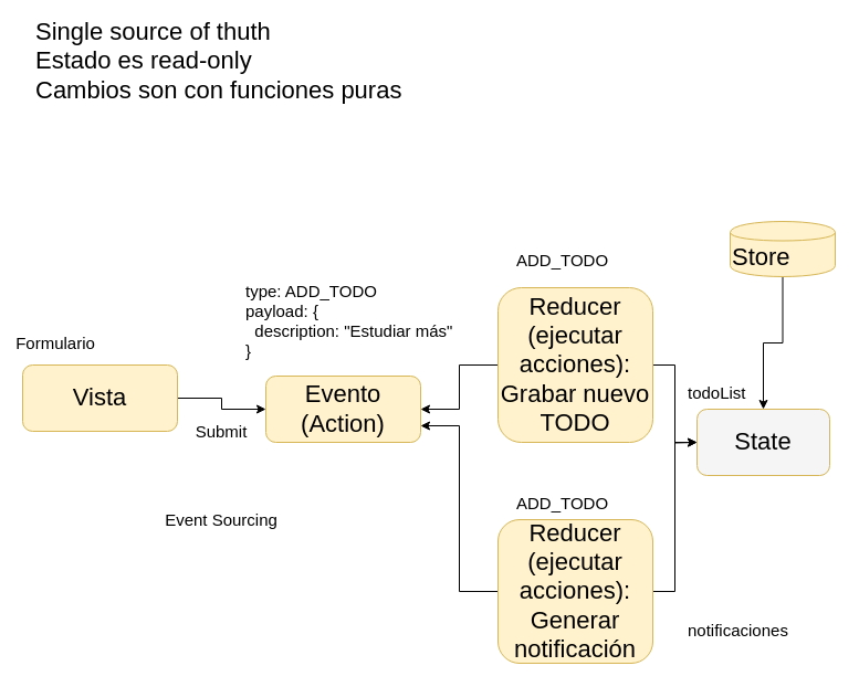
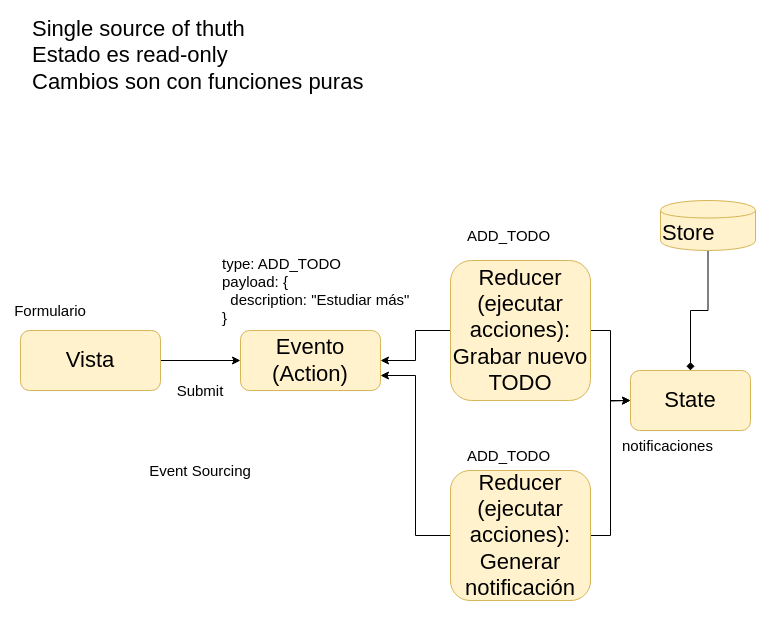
  <mxCell id="0" />
  <mxCell id="1" parent="0" />
  <mxCell id="2" value="Single source of thuth&lt;br&gt;Estado es read-only&lt;br&gt;Cambios son con funciones puras" style="text;html=1;strokeColor=none;fillColor=none;align=left;verticalAlign=middle;whiteSpace=wrap;rounded=0;fontSize=22;" vertex="1" parent="1"><mxGeometry x="30" y="20" width="480" height="70" as="geometry" /></mxCell>
- <mxCell id="3" value="" style="edgeStyle=orthogonalEdgeStyle;rounded=0;orthogonalLoop=1;jettySize=auto;html=1;fontSize=22;entryX=0.5;entryY=0;entryDx=0;entryDy=0;" edge="1" parent="1" source="4" target="5"><mxGeometry relative="1" as="geometry"><mxPoint x="670" y="170" as="targetPoint" /></mxGeometry></mxCell>
+ <mxCell id="3" value="" style="edgeStyle=orthogonalEdgeStyle;rounded=0;orthogonalLoop=1;jettySize=auto;html=1;fontSize=22;entryX=0.5;entryY=0;entryDx=0;entryDy=0;endArrow=diamond;" edge="1" parent="1" source="4" target="5"><mxGeometry relative="1" as="geometry"><mxPoint x="670" y="170" as="targetPoint" /></mxGeometry></mxCell>
  <mxCell id="4" value="Store" style="shape=cylinder;whiteSpace=wrap;html=1;boundedLbl=1;backgroundOutline=1;fontSize=22;align=left;fillColor=#fff2cc;strokeColor=#d6b656;" vertex="1" parent="1"><mxGeometry x="660" y="200" width="95" height="50" as="geometry" /></mxCell>
- <mxCell id="5" value="State" style="rounded=1;whiteSpace=wrap;html=1;fontSize=22;align=center;fillColor=#f5f5f5;strokeColor=#d6b656;" vertex="1" parent="1"><mxGeometry x="630" y="370" width="120" height="60" as="geometry" /></mxCell>
+ <mxCell id="5" value="State" style="rounded=1;whiteSpace=wrap;html=1;fontSize=22;align=center;fillColor=#fff2cc;strokeColor=#d6b656;" vertex="1" parent="1"><mxGeometry x="630" y="370" width="120" height="60" as="geometry" /></mxCell>
  <mxCell id="6" value="" style="edgeStyle=orthogonalEdgeStyle;rounded=0;orthogonalLoop=1;jettySize=auto;html=1;fontSize=22;" edge="1" parent="1" source="7" target="8"><mxGeometry relative="1" as="geometry" /></mxCell>
  <mxCell id="7" value="Vista" style="rounded=1;whiteSpace=wrap;html=1;fontSize=22;align=center;fillColor=#fff2cc;strokeColor=#d6b656;" vertex="1" parent="1"><mxGeometry x="20" y="330" width="140" height="60" as="geometry" /></mxCell>
- <mxCell id="8" value="Evento&lt;br&gt;(Action)" style="rounded=1;whiteSpace=wrap;html=1;fontSize=22;align=center;fillColor=#fff2cc;strokeColor=#d6b656;" vertex="1" parent="1"><mxGeometry x="240" y="340" width="140" height="60" as="geometry" /></mxCell>
+ <mxCell id="8" value="Evento&lt;br&gt;(Action)" style="rounded=1;whiteSpace=wrap;html=1;fontSize=22;align=center;fillColor=#fff2cc;strokeColor=#d6b656;" vertex="1" parent="1"><mxGeometry x="240" y="330" width="140" height="60" as="geometry" /></mxCell>
  <mxCell id="9" style="edgeStyle=orthogonalEdgeStyle;rounded=0;orthogonalLoop=1;jettySize=auto;html=1;entryX=1;entryY=0.5;entryDx=0;entryDy=0;fontSize=15;" edge="1" parent="1" source="11" target="8"><mxGeometry relative="1" as="geometry" /></mxCell>
  <mxCell id="10" style="edgeStyle=orthogonalEdgeStyle;rounded=0;orthogonalLoop=1;jettySize=auto;html=1;fontSize=15;" edge="1" parent="1" source="11"><mxGeometry relative="1" as="geometry"><mxPoint x="630" y="400" as="targetPoint" /></mxGeometry></mxCell>
  <mxCell id="11" value="Reducer&lt;br&gt;(ejecutar acciones): Grabar nuevo TODO" style="rounded=1;whiteSpace=wrap;html=1;fontSize=22;align=center;fillColor=#fff2cc;strokeColor=#d6b656;" vertex="1" parent="1"><mxGeometry x="450" y="260" width="140" height="140" as="geometry" /></mxCell>
  <mxCell id="12" value="type: ADD_TODO&lt;br&gt;payload: {&lt;br&gt;&amp;nbsp; description: &quot;Estudiar más&quot;&lt;br&gt;}" style="text;html=1;strokeColor=none;fillColor=none;align=left;verticalAlign=middle;whiteSpace=wrap;rounded=0;fontSize=15;" vertex="1" parent="1"><mxGeometry x="220" y="280" width="200" height="20" as="geometry" /></mxCell>
  <mxCell id="13" value="Formulario" style="text;html=1;strokeColor=none;fillColor=none;align=center;verticalAlign=middle;whiteSpace=wrap;rounded=0;fontSize=15;" vertex="1" parent="1"><mxGeometry x="30" y="300" width="40" height="20" as="geometry" /></mxCell>
  <mxCell id="14" value="Submit" style="text;html=1;strokeColor=none;fillColor=none;align=center;verticalAlign=middle;whiteSpace=wrap;rounded=0;fontSize=15;" vertex="1" parent="1"><mxGeometry x="180" y="380" width="40" height="20" as="geometry" /></mxCell>
  <mxCell id="15" value="ADD_TODO" style="text;html=1;fontSize=15;" vertex="1" parent="1"><mxGeometry x="465" y="220" width="110" height="30" as="geometry" /></mxCell>
  <mxCell id="16" style="edgeStyle=orthogonalEdgeStyle;rounded=0;orthogonalLoop=1;jettySize=auto;html=1;entryX=1;entryY=0.75;entryDx=0;entryDy=0;fontSize=15;" edge="1" parent="1" source="18" target="8"><mxGeometry relative="1" as="geometry" /></mxCell>
  <mxCell id="17" style="edgeStyle=orthogonalEdgeStyle;rounded=0;orthogonalLoop=1;jettySize=auto;html=1;entryX=0;entryY=0.5;entryDx=0;entryDy=0;fontSize=15;" edge="1" parent="1" source="18" target="5"><mxGeometry relative="1" as="geometry" /></mxCell>
  <mxCell id="18" value="Reducer&lt;br&gt;(ejecutar acciones): Generar notificación" style="rounded=1;whiteSpace=wrap;html=1;fontSize=22;align=center;fillColor=#fff2cc;strokeColor=#d6b656;" vertex="1" parent="1"><mxGeometry x="450" y="470" width="140" height="130" as="geometry" /></mxCell>
  <mxCell id="19" value="ADD_TODO" style="text;html=1;fontSize=15;" vertex="1" parent="1"><mxGeometry x="465" y="440" width="110" height="30" as="geometry" /></mxCell>
- <mxCell id="20" value="todoList" style="text;html=1;fontSize=15;" vertex="1" parent="1"><mxGeometry x="620" y="340" width="110" height="30" as="geometry" /></mxCell>
- <mxCell id="21" value="notificaciones" style="text;html=1;fontSize=15;" vertex="1" parent="1"><mxGeometry x="620" y="555" width="110" height="30" as="geometry" /></mxCell>
+ <mxCell id="21" value="notificaciones" style="text;html=1;fontSize=15;" vertex="1" parent="1"><mxGeometry x="620" y="430" width="110" height="30" as="geometry" /></mxCell>
  <mxCell id="22" value="Event Sourcing" style="text;html=1;strokeColor=none;fillColor=none;align=center;verticalAlign=middle;whiteSpace=wrap;rounded=0;fontSize=15;" vertex="1" parent="1"><mxGeometry x="115" y="460" width="170" height="20" as="geometry" /></mxCell>
